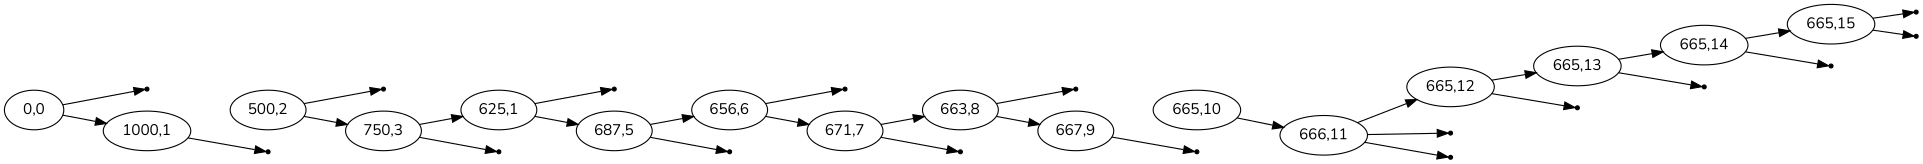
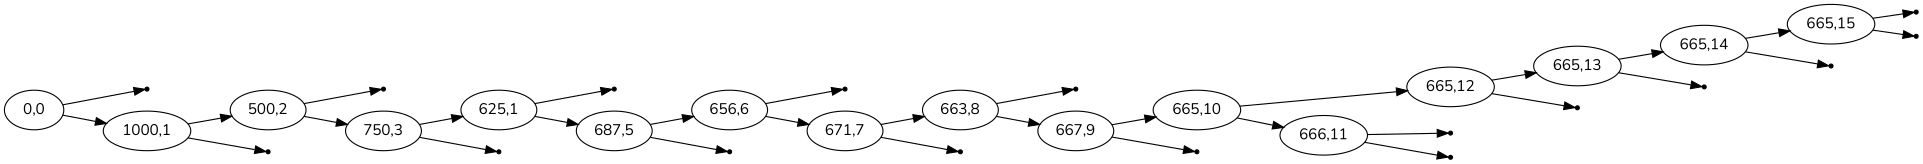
  digraph {
    fontname=Nunito
    rankdir=LR
    node [fontname=Nunito shape=point]
    edge [fontname=Nunito]
    "0,0" [shape=""]
    null0
    "1000,1" [shape=""]
    "500,2" [shape=""]
    null16
    null1
    "750,3" [shape=""]
    n8 [label="625,1" shape=""]
    null15
    null2
    "687,5" [shape=""]
    "656,6" [shape=""]
    null14
    null3
    "671,7" [shape=""]
    "663,8" [shape=""]
    null13
    null4
    "667,9" [shape=""]
    "665,10" [shape=""]
    null12
    "665,12" [shape=""]
    "666,11" [shape=""]
    "665,13" [shape=""]
    null9
    null10
    null11
    "665,14" [shape=""]
    null8
    "665,15" [shape=""]
    null7
    null5
    null6
    "0,0" -> null0
    "0,0" -> "1000,1"
+   "1000,1" -> "500,2"
    "1000,1" -> null16
    "500,2" -> null1
    "500,2" -> "750,3"
    "750,3" -> n8
    "750,3" -> null15
    n8 -> null2
    n8 -> "687,5"
    "687,5" -> "656,6"
    "687,5" -> null14
    "656,6" -> null3
    "656,6" -> "671,7"
    "671,7" -> "663,8"
    "671,7" -> null13
    "663,8" -> null4
    "663,8" -> "667,9"
+   "667,9" -> "665,10"
    "667,9" -> null12
-   "666,11" -> "665,12"
+   "665,10" -> "665,12"
    "665,10" -> "666,11"
    "665,12" -> "665,13"
    "665,12" -> null9
    "666,11" -> null10
    "666,11" -> null11
    "665,13" -> "665,14"
    "665,13" -> null8
    "665,14" -> "665,15"
    "665,14" -> null7
    "665,15" -> null5
    "665,15" -> null6
  }
